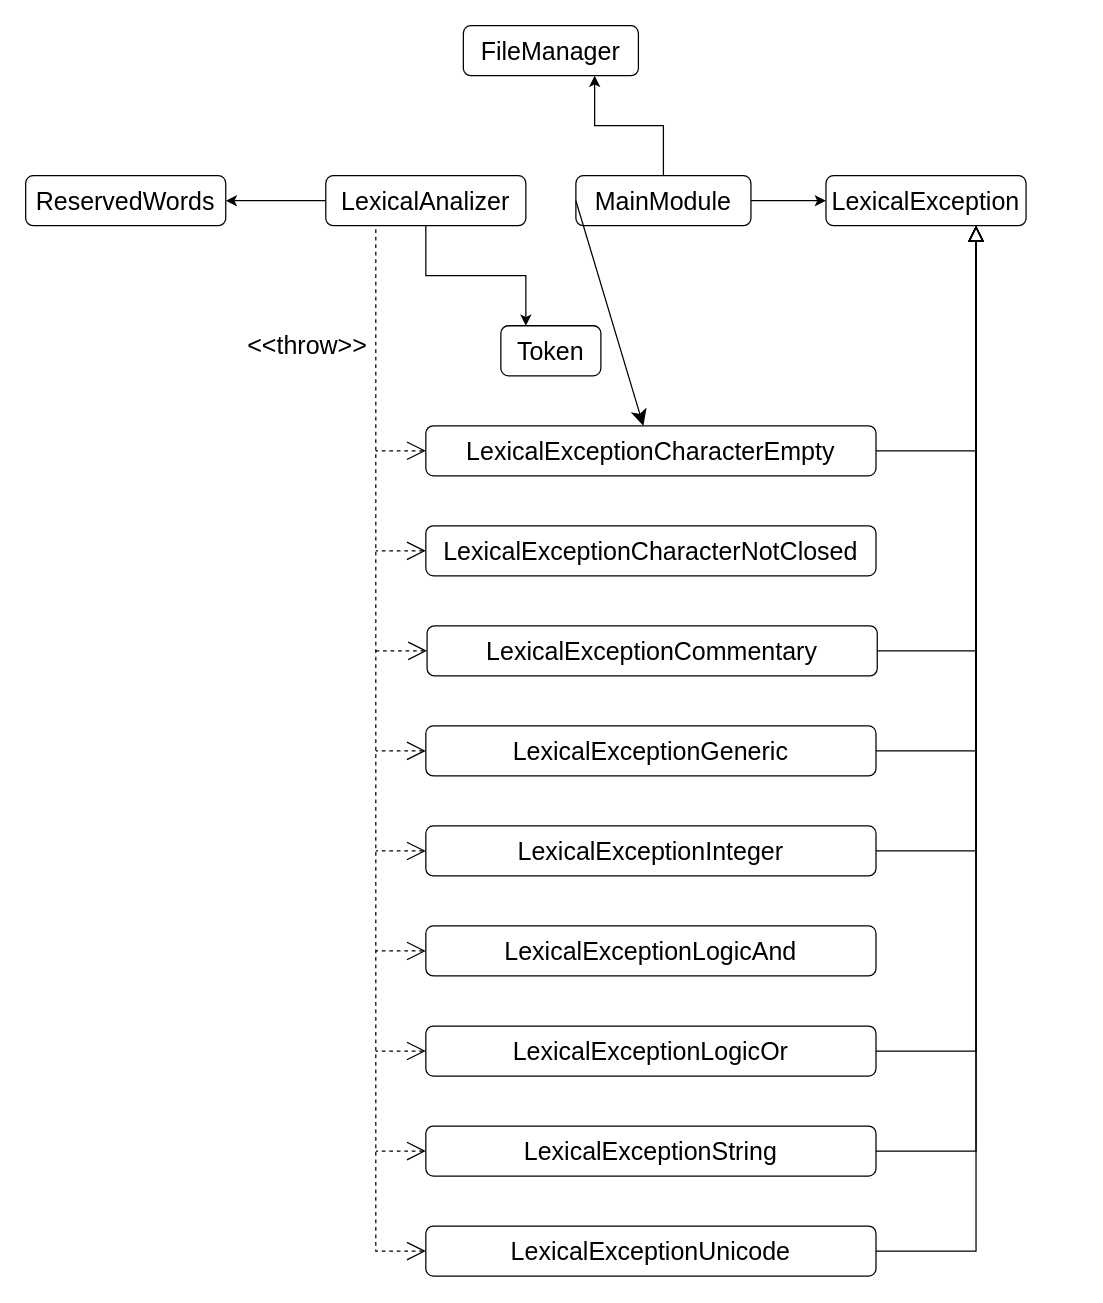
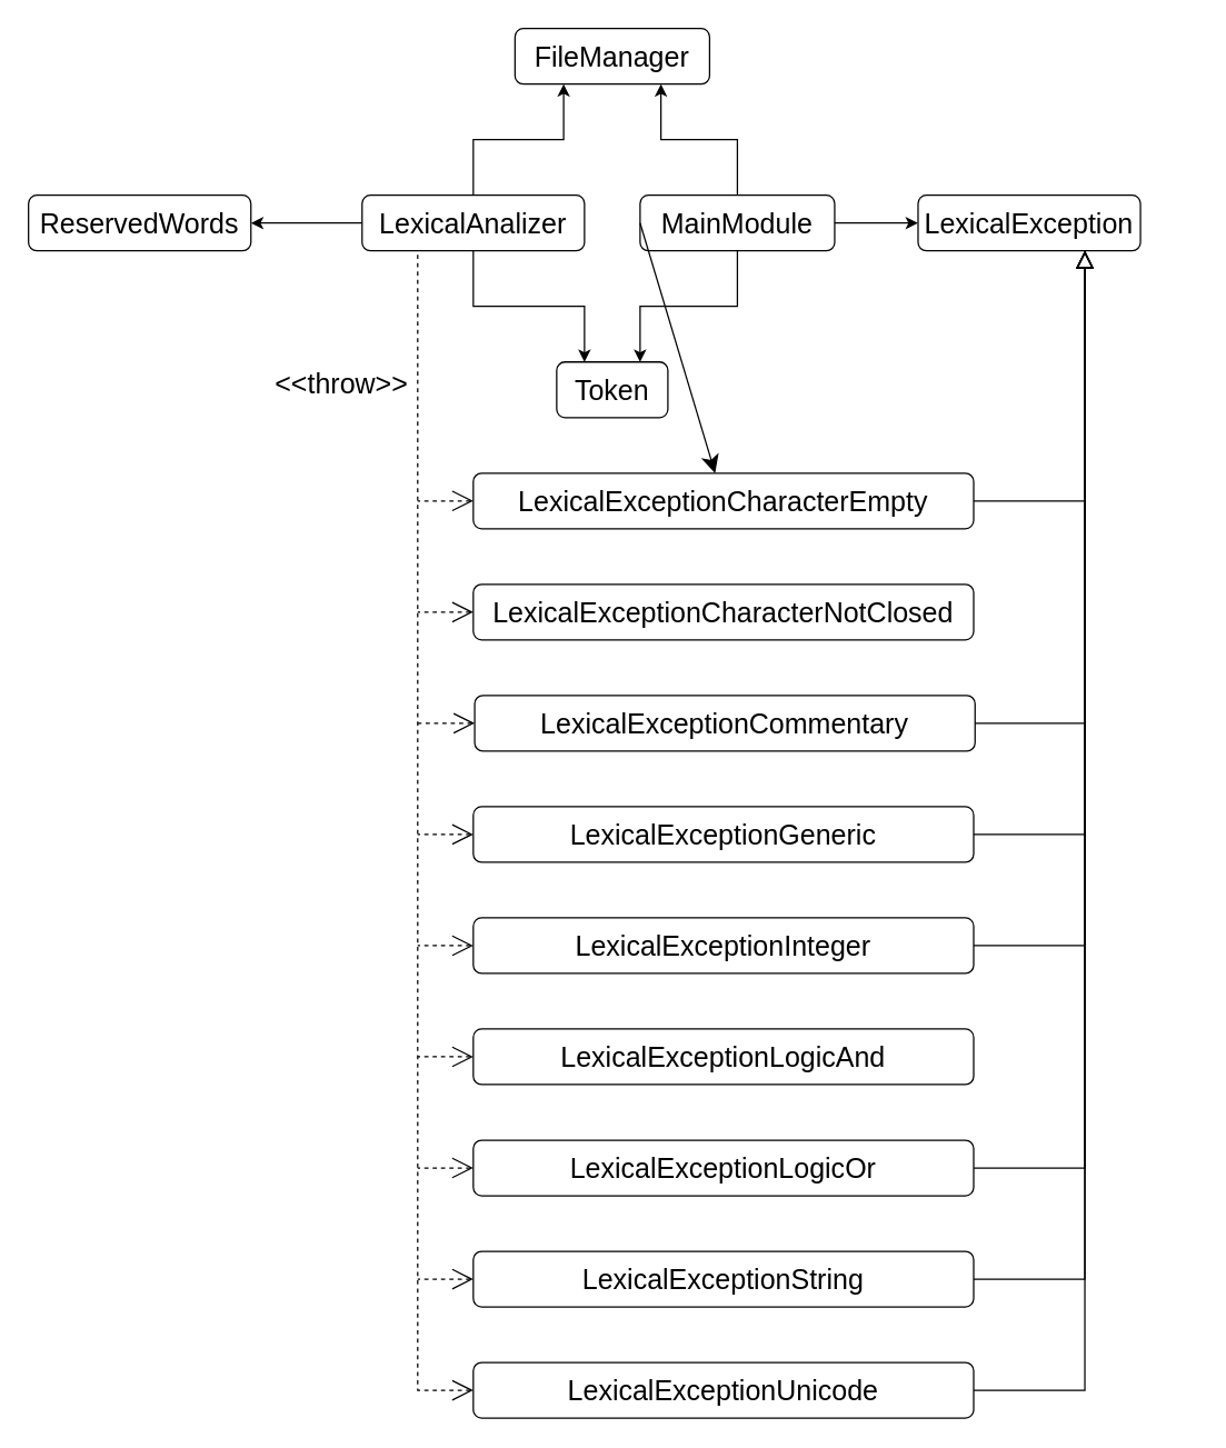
  <mxCell id="0" />
  <mxCell id="1" parent="0" />
  <mxCell id="2" value="" style="group;rotation=0;" parent="1" vertex="1" connectable="0"><mxGeometry x="20" y="20" width="840" height="1000" as="geometry" /></mxCell>
  <mxCell id="3" value="FileManager" style="rounded=1;whiteSpace=wrap;html=1;fontSize=20;rotation=0;" parent="2" vertex="1"><mxGeometry x="350" width="140" height="40" as="geometry" /></mxCell>
  <mxCell id="4" value="LexicalAnalizer" style="rounded=1;whiteSpace=wrap;html=1;fontSize=20;rotation=0;" parent="2" vertex="1"><mxGeometry x="240" y="120" width="160" height="40" as="geometry" /></mxCell>
  <mxCell id="5" value="MainModule" style="rounded=1;whiteSpace=wrap;html=1;fontSize=20;rotation=0;" parent="2" vertex="1"><mxGeometry x="440" y="120" width="140" height="40" as="geometry" /></mxCell>
  <mxCell id="6" value="ReservedWords" style="rounded=1;whiteSpace=wrap;html=1;fontSize=20;rotation=0;" parent="2" vertex="1"><mxGeometry y="120" width="160" height="40" as="geometry" /></mxCell>
  <mxCell id="7" value="Token" style="rounded=1;whiteSpace=wrap;html=1;fontSize=20;rotation=0;" parent="2" vertex="1"><mxGeometry x="380" y="240" width="80" height="40" as="geometry" /></mxCell>
+ <mxCell id="8" value="" style="endArrow=classic;html=1;rounded=0;fontSize=20;entryX=0.75;entryY=0;entryDx=0;entryDy=0;exitX=0.5;exitY=1;exitDx=0;exitDy=0;" parent="2" source="5" target="7" edge="1"><mxGeometry width="50" height="50" relative="1" as="geometry"><mxPoint x="280" y="120" as="sourcePoint" /><mxPoint x="330" y="70" as="targetPoint" /><Array as="points"><mxPoint x="510" y="200" /><mxPoint x="440" y="200" /></Array></mxGeometry></mxCell>
  <mxCell id="9" value="" style="endArrow=classic;html=1;rounded=0;fontSize=20;exitX=0.5;exitY=1;exitDx=0;exitDy=0;entryX=0.25;entryY=0;entryDx=0;entryDy=0;" parent="2" source="4" target="7" edge="1"><mxGeometry width="50" height="50" relative="1" as="geometry"><mxPoint x="280" y="120" as="sourcePoint" /><mxPoint x="330" y="70" as="targetPoint" /><Array as="points"><mxPoint x="320" y="200" /><mxPoint x="400" y="200" /></Array></mxGeometry></mxCell>
+ <mxCell id="10" value="" style="endArrow=classic;html=1;rounded=0;fontSize=20;entryX=0.25;entryY=1;entryDx=0;entryDy=0;exitX=0.5;exitY=0;exitDx=0;exitDy=0;" parent="2" source="4" target="3" edge="1"><mxGeometry width="50" height="50" relative="1" as="geometry"><mxPoint x="280" y="120" as="sourcePoint" /><mxPoint x="330" y="70" as="targetPoint" /><Array as="points"><mxPoint x="320" y="80" /><mxPoint x="385" y="80" /></Array></mxGeometry></mxCell>
  <mxCell id="11" value="" style="endArrow=classic;html=1;rounded=0;fontSize=20;entryX=0.75;entryY=1;entryDx=0;entryDy=0;exitX=0.5;exitY=0;exitDx=0;exitDy=0;" parent="2" source="5" target="3" edge="1"><mxGeometry width="50" height="50" relative="1" as="geometry"><mxPoint x="280" y="120" as="sourcePoint" /><mxPoint x="330" y="70" as="targetPoint" /><Array as="points"><mxPoint x="510" y="80" /><mxPoint x="455" y="80" /></Array></mxGeometry></mxCell>
  <mxCell id="12" value="" style="endArrow=classic;html=1;rounded=0;fontSize=20;entryX=1;entryY=0.5;entryDx=0;entryDy=0;exitX=0;exitY=0.5;exitDx=0;exitDy=0;" parent="2" source="4" target="6" edge="1"><mxGeometry width="50" height="50" relative="1" as="geometry"><mxPoint x="280" y="120" as="sourcePoint" /><mxPoint x="330" y="70" as="targetPoint" /></mxGeometry></mxCell>
  <mxCell id="13" value="LexicalException" style="rounded=1;whiteSpace=wrap;html=1;fontSize=20;rotation=0;" parent="2" vertex="1"><mxGeometry x="640" y="120" width="160" height="40" as="geometry" /></mxCell>
  <mxCell id="14" value="LexicalExceptionCharacterEmpty" style="rounded=1;whiteSpace=wrap;html=1;fontSize=20;rotation=0;" parent="2" vertex="1"><mxGeometry x="320" y="320" width="360" height="40" as="geometry" /></mxCell>
  <mxCell id="15" value="LexicalExceptionUnicode" style="rounded=1;whiteSpace=wrap;html=1;fontSize=20;rotation=0;" parent="2" vertex="1"><mxGeometry x="320" y="960" width="360" height="40" as="geometry" /></mxCell>
  <mxCell id="16" value="LexicalExceptionString" style="rounded=1;whiteSpace=wrap;html=1;fontSize=20;rotation=0;" parent="2" vertex="1"><mxGeometry x="320" y="880" width="360" height="40" as="geometry" /></mxCell>
  <mxCell id="17" value="LexicalExceptionLogicOr" style="rounded=1;whiteSpace=wrap;html=1;fontSize=20;rotation=0;" parent="2" vertex="1"><mxGeometry x="320" y="800" width="360" height="40" as="geometry" /></mxCell>
  <mxCell id="18" value="LexicalExceptionLogicAnd" style="rounded=1;whiteSpace=wrap;html=1;fontSize=20;rotation=0;" parent="2" vertex="1"><mxGeometry x="320" y="720" width="360" height="40" as="geometry" /></mxCell>
  <mxCell id="19" value="LexicalExceptionInteger" style="rounded=1;whiteSpace=wrap;html=1;fontSize=20;rotation=0;" parent="2" vertex="1"><mxGeometry x="320" y="640" width="360" height="40" as="geometry" /></mxCell>
  <mxCell id="20" value="LexicalExceptionGeneric" style="rounded=1;whiteSpace=wrap;html=1;fontSize=20;rotation=0;" parent="2" vertex="1"><mxGeometry x="320" y="560" width="360" height="40" as="geometry" /></mxCell>
  <mxCell id="21" value="LexicalExceptionCommentary" style="rounded=1;whiteSpace=wrap;html=1;fontSize=20;rotation=0;" parent="2" vertex="1"><mxGeometry x="321" y="480" width="360" height="40" as="geometry" /></mxCell>
  <mxCell id="22" value="LexicalExceptionCharacterNotClosed" style="rounded=1;whiteSpace=wrap;html=1;fontSize=20;rotation=0;" parent="2" vertex="1"><mxGeometry x="320" y="400" width="360" height="40" as="geometry" /></mxCell>
  <mxCell id="23" value="" style="endArrow=none;dashed=1;html=1;rounded=0;startSize=13;endSize=6;startArrow=open;startFill=0;exitX=0;exitY=0.5;exitDx=0;exitDy=0;" parent="2" source="22" edge="1"><mxGeometry width="50" height="50" relative="1" as="geometry"><mxPoint x="760" y="560" as="sourcePoint" /><mxPoint x="280" y="420" as="targetPoint" /></mxGeometry></mxCell>
  <mxCell id="24" value="" style="endArrow=none;dashed=1;html=1;rounded=0;startSize=13;endSize=6;startArrow=open;startFill=0;entryX=0.25;entryY=1;entryDx=0;entryDy=0;exitX=0;exitY=0.5;exitDx=0;exitDy=0;" parent="2" source="15" target="4" edge="1"><mxGeometry width="50" height="50" relative="1" as="geometry"><mxPoint x="770" y="570" as="sourcePoint" /><mxPoint x="820" y="520" as="targetPoint" /><Array as="points"><mxPoint x="280" y="980" /></Array></mxGeometry></mxCell>
  <mxCell id="25" value="" style="endArrow=none;dashed=1;html=1;rounded=0;startSize=13;endSize=6;startArrow=open;startFill=0;exitX=0;exitY=0.5;exitDx=0;exitDy=0;" parent="2" source="21" edge="1"><mxGeometry width="50" height="50" relative="1" as="geometry"><mxPoint x="800" y="570" as="sourcePoint" /><mxPoint x="280" y="500" as="targetPoint" /></mxGeometry></mxCell>
  <mxCell id="26" value="" style="endArrow=none;dashed=1;html=1;rounded=0;startSize=13;endSize=6;startArrow=open;startFill=0;exitX=0;exitY=0.5;exitDx=0;exitDy=0;" parent="2" source="20" edge="1"><mxGeometry width="50" height="50" relative="1" as="geometry"><mxPoint x="790" y="590" as="sourcePoint" /><mxPoint x="280" y="580" as="targetPoint" /></mxGeometry></mxCell>
  <mxCell id="27" value="" style="endArrow=none;dashed=1;html=1;rounded=0;startSize=13;endSize=6;startArrow=open;startFill=0;exitX=0;exitY=0.5;exitDx=0;exitDy=0;" parent="2" source="19" edge="1"><mxGeometry width="50" height="50" relative="1" as="geometry"><mxPoint x="800" y="600" as="sourcePoint" /><mxPoint x="280" y="660" as="targetPoint" /></mxGeometry></mxCell>
  <mxCell id="28" value="" style="endArrow=none;dashed=1;html=1;rounded=0;startSize=13;endSize=6;startArrow=open;startFill=0;exitX=0;exitY=0.5;exitDx=0;exitDy=0;" parent="2" source="18" edge="1"><mxGeometry width="50" height="50" relative="1" as="geometry"><mxPoint x="810" y="610" as="sourcePoint" /><mxPoint x="280" y="740" as="targetPoint" /></mxGeometry></mxCell>
  <mxCell id="29" value="" style="endArrow=none;dashed=1;html=1;rounded=0;startSize=13;endSize=6;startArrow=open;startFill=0;exitX=0;exitY=0.5;exitDx=0;exitDy=0;" parent="2" source="17" edge="1"><mxGeometry width="50" height="50" relative="1" as="geometry"><mxPoint x="820" y="620" as="sourcePoint" /><mxPoint x="280" y="820" as="targetPoint" /></mxGeometry></mxCell>
  <mxCell id="30" value="" style="endArrow=none;dashed=1;html=1;rounded=0;startSize=13;endSize=6;startArrow=open;startFill=0;exitX=0;exitY=0.5;exitDx=0;exitDy=0;" parent="2" source="16" edge="1"><mxGeometry width="50" height="50" relative="1" as="geometry"><mxPoint x="830" y="630" as="sourcePoint" /><mxPoint x="280" y="900" as="targetPoint" /></mxGeometry></mxCell>
  <mxCell id="31" value="" style="endArrow=none;dashed=1;html=1;rounded=0;startSize=13;endSize=6;startArrow=open;startFill=0;exitX=0;exitY=0.5;exitDx=0;exitDy=0;" parent="2" source="14" edge="1"><mxGeometry width="50" height="50" relative="1" as="geometry"><mxPoint x="840" y="640" as="sourcePoint" /><mxPoint x="280" y="340" as="targetPoint" /></mxGeometry></mxCell>
  <mxCell id="32" value="" style="endArrow=classic;html=1;rounded=0;startSize=13;endSize=6;entryX=0;entryY=0.5;entryDx=0;entryDy=0;exitX=1;exitY=0.5;exitDx=0;exitDy=0;" parent="2" source="5" target="13" edge="1"><mxGeometry width="50" height="50" relative="1" as="geometry"><mxPoint x="610" y="510" as="sourcePoint" /><mxPoint x="660" y="460" as="targetPoint" /></mxGeometry></mxCell>
  <mxCell id="33" value="&amp;lt;&amp;lt;throw&amp;gt;&amp;gt;" style="text;html=1;align=center;verticalAlign=middle;resizable=0;points=[];autosize=1;strokeColor=none;fillColor=none;fontSize=20;rotation=0;" parent="2" vertex="1"><mxGeometry x="170" y="240" width="110" height="30" as="geometry" /></mxCell>
  <mxCell id="34" value="" style="endArrow=block;html=1;rounded=0;fontSize=20;startSize=13;endSize=10;exitX=1;exitY=0.5;exitDx=0;exitDy=0;endFill=0;entryX=0.75;entryY=1;entryDx=0;entryDy=0;" parent="2" source="14" target="13" edge="1"><mxGeometry width="50" height="50" relative="1" as="geometry"><mxPoint x="580" y="510" as="sourcePoint" /><mxPoint x="810" y="240" as="targetPoint" /><Array as="points"><mxPoint x="760" y="340" /></Array></mxGeometry></mxCell>
  <mxCell id="35" value="" style="endArrow=block;html=1;rounded=0;fontSize=20;startSize=13;endSize=10;exitX=1;exitY=0.5;exitDx=0;exitDy=0;endFill=0;entryX=0.75;entryY=1;entryDx=0;entryDy=0;" parent="2" source="21" target="13" edge="1"><mxGeometry width="50" height="50" relative="1" as="geometry"><mxPoint x="580" y="510" as="sourcePoint" /><mxPoint x="720" y="200" as="targetPoint" /><Array as="points"><mxPoint x="760" y="500" /></Array></mxGeometry></mxCell>
  <mxCell id="36" value="" style="endArrow=block;html=1;rounded=0;fontSize=20;startSize=13;endSize=10;exitX=1;exitY=0.5;exitDx=0;exitDy=0;endFill=0;entryX=0.75;entryY=1;entryDx=0;entryDy=0;" parent="2" source="20" target="13" edge="1"><mxGeometry width="50" height="50" relative="1" as="geometry"><mxPoint x="580" y="510" as="sourcePoint" /><mxPoint x="820" y="170" as="targetPoint" /><Array as="points"><mxPoint x="760" y="580" /></Array></mxGeometry></mxCell>
  <mxCell id="37" value="" style="endArrow=block;html=1;rounded=0;fontSize=20;startSize=13;endSize=10;exitX=1;exitY=0.5;exitDx=0;exitDy=0;endFill=0;entryX=0.75;entryY=1;entryDx=0;entryDy=0;" parent="2" source="19" target="13" edge="1"><mxGeometry width="50" height="50" relative="1" as="geometry"><mxPoint x="580" y="560" as="sourcePoint" /><mxPoint x="980" y="380" as="targetPoint" /><Array as="points"><mxPoint x="760" y="660" /></Array></mxGeometry></mxCell>
  <mxCell id="38" value="" style="endArrow=block;html=1;rounded=0;fontSize=20;startSize=13;endSize=10;exitX=1;exitY=0.5;exitDx=0;exitDy=0;endFill=0;entryX=0.75;entryY=1;entryDx=0;entryDy=0;" parent="2" source="17" target="13" edge="1"><mxGeometry width="50" height="50" relative="1" as="geometry"><mxPoint x="580" y="680" as="sourcePoint" /><mxPoint x="890" y="240" as="targetPoint" /><Array as="points"><mxPoint x="760" y="820" /></Array></mxGeometry></mxCell>
  <mxCell id="39" value="" style="endArrow=block;html=1;rounded=0;fontSize=20;startSize=13;endSize=10;exitX=1;exitY=0.5;exitDx=0;exitDy=0;endFill=0;entryX=0.75;entryY=1;entryDx=0;entryDy=0;" parent="2" source="16" target="13" edge="1"><mxGeometry width="50" height="50" relative="1" as="geometry"><mxPoint x="580" y="630" as="sourcePoint" /><mxPoint x="900" y="440" as="targetPoint" /><Array as="points"><mxPoint x="760" y="900" /></Array></mxGeometry></mxCell>
  <mxCell id="40" value="" style="endArrow=block;html=1;rounded=0;fontSize=20;startSize=13;endSize=10;exitX=1;exitY=0.5;exitDx=0;exitDy=0;endFill=0;entryX=0.75;entryY=1;entryDx=0;entryDy=0;" parent="2" source="15" target="13" edge="1"><mxGeometry width="50" height="50" relative="1" as="geometry"><mxPoint x="580" y="800" as="sourcePoint" /><mxPoint x="830" y="310" as="targetPoint" /><Array as="points"><mxPoint x="760" y="980" /></Array></mxGeometry></mxCell>
  <mxCell id="41" value="" style="endArrow=classic;html=1;rounded=0;startSize=13;endSize=10;exitX=0;exitY=0.5;exitDx=0;exitDy=0;" parent="2" source="5" target="14" edge="1"><mxGeometry width="50" height="50" relative="1" as="geometry"><mxPoint x="320" y="400" as="sourcePoint" /><mxPoint x="370" y="450" as="targetPoint" /></mxGeometry></mxCell>
